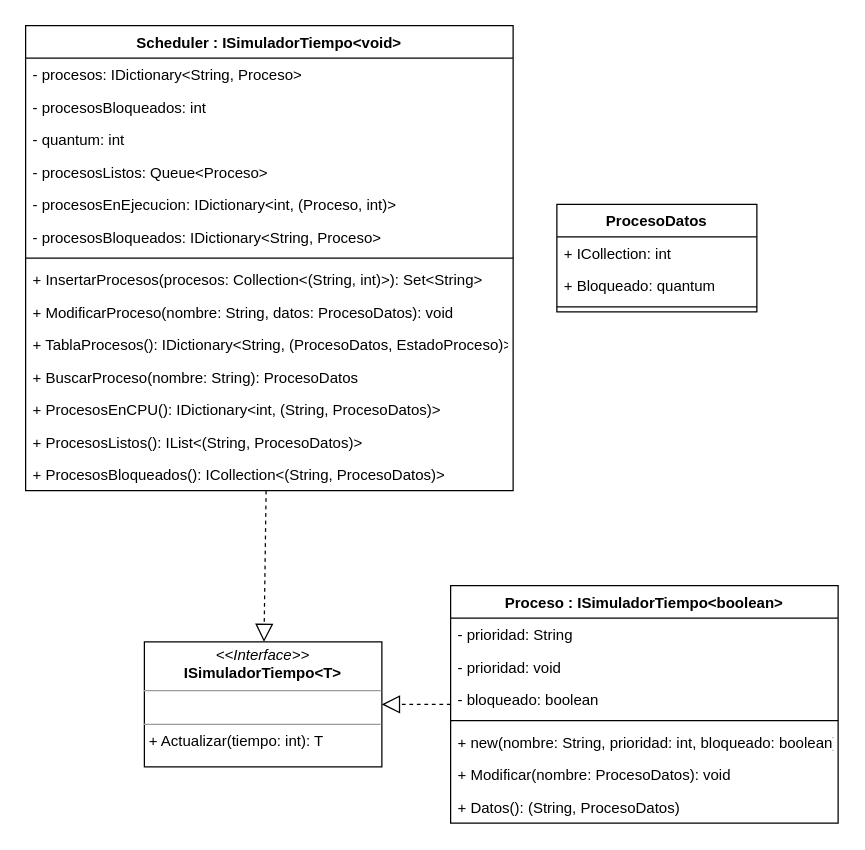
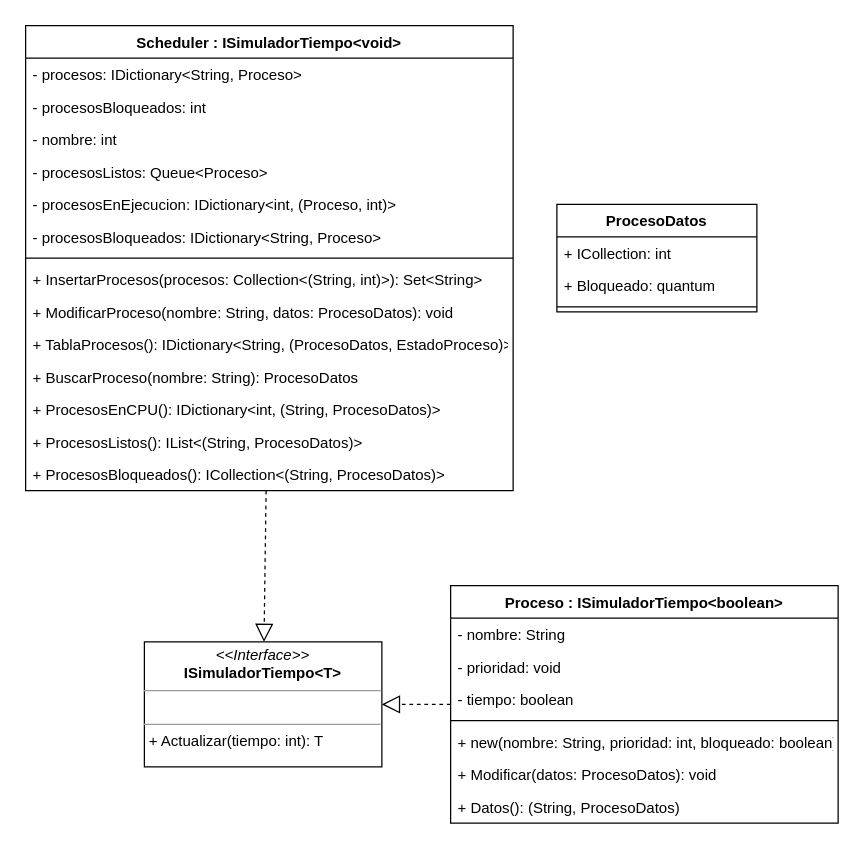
  <mxCell id="0" />
  <mxCell id="1" parent="0" />
  <mxCell id="2" value="Proceso : ISimuladorTiempo&lt;boolean&gt;" style="swimlane;fontStyle=1;align=center;verticalAlign=top;childLayout=stackLayout;horizontal=1;startSize=26;horizontalStack=0;resizeParent=1;resizeParentMax=0;resizeLast=0;collapsible=1;marginBottom=0;" vertex="1" parent="1"><mxGeometry x="360" y="468" width="310" height="190" as="geometry" /></mxCell>
- <mxCell id="3" value="- prioridad: String" style="text;strokeColor=none;fillColor=none;align=left;verticalAlign=top;spacingLeft=4;spacingRight=4;overflow=hidden;rotatable=0;points=[[0,0.5],[1,0.5]];portConstraint=eastwest;" vertex="1" parent="2"><mxGeometry y="26" width="310" height="26" as="geometry" /></mxCell>
+ <mxCell id="3" value="- nombre: String" style="text;strokeColor=none;fillColor=none;align=left;verticalAlign=top;spacingLeft=4;spacingRight=4;overflow=hidden;rotatable=0;points=[[0,0.5],[1,0.5]];portConstraint=eastwest;" vertex="1" parent="2"><mxGeometry y="26" width="310" height="26" as="geometry" /></mxCell>
  <mxCell id="4" value="- prioridad: void" style="text;strokeColor=none;fillColor=none;align=left;verticalAlign=top;spacingLeft=4;spacingRight=4;overflow=hidden;rotatable=0;points=[[0,0.5],[1,0.5]];portConstraint=eastwest;" vertex="1" parent="2"><mxGeometry y="52" width="310" height="26" as="geometry" /></mxCell>
- <mxCell id="5" value="- bloqueado: boolean" style="text;strokeColor=none;fillColor=none;align=left;verticalAlign=top;spacingLeft=4;spacingRight=4;overflow=hidden;rotatable=0;points=[[0,0.5],[1,0.5]];portConstraint=eastwest;" vertex="1" parent="2"><mxGeometry y="78" width="310" height="26" as="geometry" /></mxCell>
+ <mxCell id="5" value="- tiempo: boolean" style="text;strokeColor=none;fillColor=none;align=left;verticalAlign=top;spacingLeft=4;spacingRight=4;overflow=hidden;rotatable=0;points=[[0,0.5],[1,0.5]];portConstraint=eastwest;" vertex="1" parent="2"><mxGeometry y="78" width="310" height="26" as="geometry" /></mxCell>
  <mxCell id="6" value="" style="line;strokeWidth=1;fillColor=none;align=left;verticalAlign=middle;spacingTop=-1;spacingLeft=3;spacingRight=3;rotatable=0;labelPosition=right;points=[];portConstraint=eastwest;" vertex="1" parent="2"><mxGeometry y="104" width="310" height="8" as="geometry" /></mxCell>
  <mxCell id="7" value="+ new(nombre: String, prioridad: int, bloqueado: boolean)" style="text;strokeColor=none;fillColor=none;align=left;verticalAlign=top;spacingLeft=4;spacingRight=4;overflow=hidden;rotatable=0;points=[[0,0.5],[1,0.5]];portConstraint=eastwest;" vertex="1" parent="2"><mxGeometry y="112" width="310" height="26" as="geometry" /></mxCell>
- <mxCell id="8" value="+ Modificar(nombre: ProcesoDatos): void" style="text;strokeColor=none;fillColor=none;align=left;verticalAlign=top;spacingLeft=4;spacingRight=4;overflow=hidden;rotatable=0;points=[[0,0.5],[1,0.5]];portConstraint=eastwest;" vertex="1" parent="2"><mxGeometry y="138" width="310" height="26" as="geometry" /></mxCell>
+ <mxCell id="8" value="+ Modificar(datos: ProcesoDatos): void" style="text;strokeColor=none;fillColor=none;align=left;verticalAlign=top;spacingLeft=4;spacingRight=4;overflow=hidden;rotatable=0;points=[[0,0.5],[1,0.5]];portConstraint=eastwest;" vertex="1" parent="2"><mxGeometry y="138" width="310" height="26" as="geometry" /></mxCell>
  <mxCell id="9" value="+ Datos(): (String, ProcesoDatos)" style="text;strokeColor=none;fillColor=none;align=left;verticalAlign=top;spacingLeft=4;spacingRight=4;overflow=hidden;rotatable=0;points=[[0,0.5],[1,0.5]];portConstraint=eastwest;" vertex="1" parent="2"><mxGeometry y="164" width="310" height="26" as="geometry" /></mxCell>
  <mxCell id="10" value="Scheduler : ISimuladorTiempo&lt;void&gt;" style="swimlane;fontStyle=1;align=center;verticalAlign=top;childLayout=stackLayout;horizontal=1;startSize=26;horizontalStack=0;resizeParent=1;resizeParentMax=0;resizeLast=0;collapsible=1;marginBottom=0;" vertex="1" parent="1"><mxGeometry x="20" y="20" width="390" height="372" as="geometry" /></mxCell>
  <mxCell id="11" value="- procesos: IDictionary&lt;String, Proceso&gt;" style="text;strokeColor=none;fillColor=none;align=left;verticalAlign=top;spacingLeft=4;spacingRight=4;overflow=hidden;rotatable=0;points=[[0,0.5],[1,0.5]];portConstraint=eastwest;" vertex="1" parent="10"><mxGeometry y="26" width="390" height="26" as="geometry" /></mxCell>
  <mxCell id="12" value="- procesosBloqueados: int" style="text;strokeColor=none;fillColor=none;align=left;verticalAlign=top;spacingLeft=4;spacingRight=4;overflow=hidden;rotatable=0;points=[[0,0.5],[1,0.5]];portConstraint=eastwest;" vertex="1" parent="10"><mxGeometry y="52" width="390" height="26" as="geometry" /></mxCell>
- <mxCell id="13" value="- quantum: int" style="text;strokeColor=none;fillColor=none;align=left;verticalAlign=top;spacingLeft=4;spacingRight=4;overflow=hidden;rotatable=0;points=[[0,0.5],[1,0.5]];portConstraint=eastwest;" vertex="1" parent="10"><mxGeometry y="78" width="390" height="26" as="geometry" /></mxCell>
+ <mxCell id="13" value="- nombre: int" style="text;strokeColor=none;fillColor=none;align=left;verticalAlign=top;spacingLeft=4;spacingRight=4;overflow=hidden;rotatable=0;points=[[0,0.5],[1,0.5]];portConstraint=eastwest;" vertex="1" parent="10"><mxGeometry y="78" width="390" height="26" as="geometry" /></mxCell>
  <mxCell id="14" value="- procesosListos: Queue&lt;Proceso&gt;" style="text;strokeColor=none;fillColor=none;align=left;verticalAlign=top;spacingLeft=4;spacingRight=4;overflow=hidden;rotatable=0;points=[[0,0.5],[1,0.5]];portConstraint=eastwest;" vertex="1" parent="10"><mxGeometry y="104" width="390" height="26" as="geometry" /></mxCell>
  <mxCell id="15" value="- procesosEnEjecucion: IDictionary&lt;int, (Proceso, int)&gt;" style="text;strokeColor=none;fillColor=none;align=left;verticalAlign=top;spacingLeft=4;spacingRight=4;overflow=hidden;rotatable=0;points=[[0,0.5],[1,0.5]];portConstraint=eastwest;" vertex="1" parent="10"><mxGeometry y="130" width="390" height="26" as="geometry" /></mxCell>
  <mxCell id="16" value="- procesosBloqueados: IDictionary&lt;String, Proceso&gt;" style="text;strokeColor=none;fillColor=none;align=left;verticalAlign=top;spacingLeft=4;spacingRight=4;overflow=hidden;rotatable=0;points=[[0,0.5],[1,0.5]];portConstraint=eastwest;" vertex="1" parent="10"><mxGeometry y="156" width="390" height="26" as="geometry" /></mxCell>
  <mxCell id="17" value="" style="line;strokeWidth=1;fillColor=none;align=left;verticalAlign=middle;spacingTop=-1;spacingLeft=3;spacingRight=3;rotatable=0;labelPosition=right;points=[];portConstraint=eastwest;" vertex="1" parent="10"><mxGeometry y="182" width="390" height="8" as="geometry" /></mxCell>
  <mxCell id="18" value="+ InsertarProcesos(procesos: Collection&lt;(String, int)&gt;): Set&lt;String&gt;" style="text;strokeColor=none;fillColor=none;align=left;verticalAlign=top;spacingLeft=4;spacingRight=4;overflow=hidden;rotatable=0;points=[[0,0.5],[1,0.5]];portConstraint=eastwest;" vertex="1" parent="10"><mxGeometry y="190" width="390" height="26" as="geometry" /></mxCell>
  <mxCell id="19" value="+ ModificarProceso(nombre: String, datos: ProcesoDatos): void" style="text;strokeColor=none;fillColor=none;align=left;verticalAlign=top;spacingLeft=4;spacingRight=4;overflow=hidden;rotatable=0;points=[[0,0.5],[1,0.5]];portConstraint=eastwest;" vertex="1" parent="10"><mxGeometry y="216" width="390" height="26" as="geometry" /></mxCell>
  <mxCell id="20" value="+ TablaProcesos(): IDictionary&lt;String, (ProcesoDatos, EstadoProceso)&gt;" style="text;strokeColor=none;fillColor=none;align=left;verticalAlign=top;spacingLeft=4;spacingRight=4;overflow=hidden;rotatable=0;points=[[0,0.5],[1,0.5]];portConstraint=eastwest;" vertex="1" parent="10"><mxGeometry y="242" width="390" height="26" as="geometry" /></mxCell>
  <mxCell id="21" value="+ BuscarProceso(nombre: String): ProcesoDatos" style="text;strokeColor=none;fillColor=none;align=left;verticalAlign=top;spacingLeft=4;spacingRight=4;overflow=hidden;rotatable=0;points=[[0,0.5],[1,0.5]];portConstraint=eastwest;" vertex="1" parent="10"><mxGeometry y="268" width="390" height="26" as="geometry" /></mxCell>
  <mxCell id="22" value="+ ProcesosEnCPU(): IDictionary&lt;int, (String, ProcesoDatos)&gt;" style="text;strokeColor=none;fillColor=none;align=left;verticalAlign=top;spacingLeft=4;spacingRight=4;overflow=hidden;rotatable=0;points=[[0,0.5],[1,0.5]];portConstraint=eastwest;" vertex="1" parent="10"><mxGeometry y="294" width="390" height="26" as="geometry" /></mxCell>
  <mxCell id="23" value="+ ProcesosListos(): IList&lt;(String, ProcesoDatos)&gt;" style="text;strokeColor=none;fillColor=none;align=left;verticalAlign=top;spacingLeft=4;spacingRight=4;overflow=hidden;rotatable=0;points=[[0,0.5],[1,0.5]];portConstraint=eastwest;" vertex="1" parent="10"><mxGeometry y="320" width="390" height="26" as="geometry" /></mxCell>
  <mxCell id="24" value="+ ProcesosBloqueados(): ICollection&lt;(String, ProcesoDatos)&gt;" style="text;strokeColor=none;fillColor=none;align=left;verticalAlign=top;spacingLeft=4;spacingRight=4;overflow=hidden;rotatable=0;points=[[0,0.5],[1,0.5]];portConstraint=eastwest;" vertex="1" parent="10"><mxGeometry y="346" width="390" height="26" as="geometry" /></mxCell>
  <mxCell id="25" value="&lt;p style=&quot;margin:0px;margin-top:4px;text-align:center;&quot;&gt;&lt;i&gt;&amp;lt;&amp;lt;Interface&amp;gt;&amp;gt;&lt;/i&gt;&lt;br&gt;&lt;b&gt;ISimuladorTiempo&amp;lt;T&amp;gt;&lt;/b&gt;&lt;br&gt;&lt;/p&gt;&lt;hr size=&quot;1&quot;&gt;&lt;p style=&quot;margin:0px;margin-left:4px;&quot;&gt;&lt;br&gt;&lt;/p&gt;&lt;hr size=&quot;1&quot;&gt;&lt;p style=&quot;margin:0px;margin-left:4px;&quot;&gt;+ Actualizar(tiempo: int): T&lt;/p&gt;" style="verticalAlign=top;align=left;overflow=fill;fontSize=12;fontFamily=Helvetica;html=1;" vertex="1" parent="1"><mxGeometry x="115" y="513" width="190" height="100" as="geometry" /></mxCell>
  <mxCell id="26" value="" style="endArrow=block;dashed=1;endFill=0;endSize=12;html=1;rounded=0;" edge="1" parent="1" source="10" target="25"><mxGeometry width="160" relative="1" as="geometry"><mxPoint x="210" y="369" as="sourcePoint" /><mxPoint x="420" y="313" as="targetPoint" /></mxGeometry></mxCell>
  <mxCell id="27" value="" style="endArrow=block;dashed=1;endFill=0;endSize=12;html=1;rounded=0;" edge="1" parent="1" source="2" target="25"><mxGeometry width="160" relative="1" as="geometry"><mxPoint x="260" y="423" as="sourcePoint" /><mxPoint x="420" y="423" as="targetPoint" /></mxGeometry></mxCell>
  <mxCell id="28" value="ProcesoDatos" style="swimlane;fontStyle=1;align=center;verticalAlign=top;childLayout=stackLayout;horizontal=1;startSize=26;horizontalStack=0;resizeParent=1;resizeParentMax=0;resizeLast=0;collapsible=1;marginBottom=0;" vertex="1" parent="1"><mxGeometry x="445" y="163" width="160" height="86" as="geometry" /></mxCell>
  <mxCell id="29" value="+ ICollection: int" style="text;strokeColor=none;fillColor=none;align=left;verticalAlign=top;spacingLeft=4;spacingRight=4;overflow=hidden;rotatable=0;points=[[0,0.5],[1,0.5]];portConstraint=eastwest;" vertex="1" parent="28"><mxGeometry y="26" width="160" height="26" as="geometry" /></mxCell>
  <mxCell id="30" value="+ Bloqueado: quantum" style="text;strokeColor=none;fillColor=none;align=left;verticalAlign=top;spacingLeft=4;spacingRight=4;overflow=hidden;rotatable=0;points=[[0,0.5],[1,0.5]];portConstraint=eastwest;" vertex="1" parent="28"><mxGeometry y="52" width="160" height="26" as="geometry" /></mxCell>
  <mxCell id="31" value="" style="line;strokeWidth=1;fillColor=none;align=left;verticalAlign=middle;spacingTop=-1;spacingLeft=3;spacingRight=3;rotatable=0;labelPosition=right;points=[];portConstraint=eastwest;" vertex="1" parent="28"><mxGeometry y="78" width="160" height="8" as="geometry" /></mxCell>
